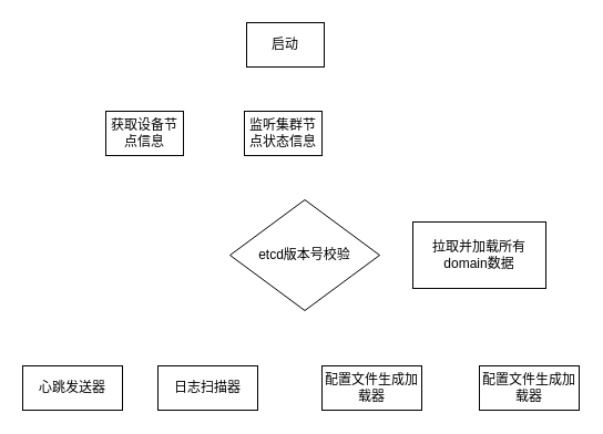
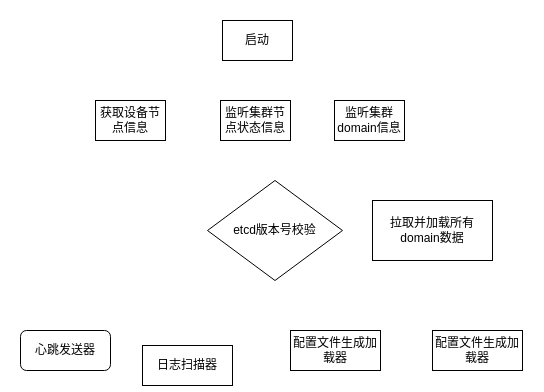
  <mxCell id="0" />
  <mxCell id="1" parent="0" />
  <mxCell id="2" value="启动" style="rounded=0;whiteSpace=wrap;html=1;" vertex="1" parent="1"><mxGeometry x="222" y="20" width="70" height="40" as="geometry" /></mxCell>
  <mxCell id="3" value="获取设备节点信息" style="rounded=0;whiteSpace=wrap;html=1;" vertex="1" parent="1"><mxGeometry x="95" y="100" width="70" height="40" as="geometry" /></mxCell>
  <mxCell id="4" value="监听集群节点状态信息" style="rounded=0;whiteSpace=wrap;html=1;" vertex="1" parent="1"><mxGeometry x="220" y="100" width="70" height="40" as="geometry" /></mxCell>
+ <mxCell id="5" value="监听集群domain信息" style="rounded=0;whiteSpace=wrap;html=1;" vertex="1" parent="1"><mxGeometry x="334" y="100" width="70" height="40" as="geometry" /></mxCell>
  <mxCell id="6" value="etcd版本号校验" style="rhombus;whiteSpace=wrap;html=1;" vertex="1" parent="1"><mxGeometry x="207" y="180" width="135" height="100" as="geometry" /></mxCell>
  <mxCell id="7" value="拉取并加载所有domain数据" style="whiteSpace=wrap;html=1;" vertex="1" parent="1"><mxGeometry x="372" y="200" width="120" height="60" as="geometry" /></mxCell>
- <mxCell id="8" value="心跳发送器" style="whiteSpace=wrap;html=1;" vertex="1" parent="1"><mxGeometry x="20" y="330" width="90" height="40" as="geometry" /></mxCell>
- <mxCell id="9" value="日志扫描器" style="whiteSpace=wrap;html=1;" vertex="1" parent="1"><mxGeometry x="142" y="330" width="90" height="40" as="geometry" /></mxCell>
+ <mxCell id="8" value="心跳发送器" style="whiteSpace=wrap;html=1;rounded=1;" vertex="1" parent="1"><mxGeometry x="20" y="330" width="90" height="40" as="geometry" /></mxCell>
+ <mxCell id="9" value="日志扫描器" style="whiteSpace=wrap;html=1;" vertex="1" parent="1"><mxGeometry x="142" y="345" width="90" height="40" as="geometry" /></mxCell>
  <mxCell id="10" value="配置文件生成加载器" style="whiteSpace=wrap;html=1;" vertex="1" parent="1"><mxGeometry x="290" y="330" width="90" height="40" as="geometry" /></mxCell>
  <mxCell id="11" value="配置文件生成加载器" style="whiteSpace=wrap;html=1;" vertex="1" parent="1"><mxGeometry x="432" y="330" width="90" height="40" as="geometry" /></mxCell>
